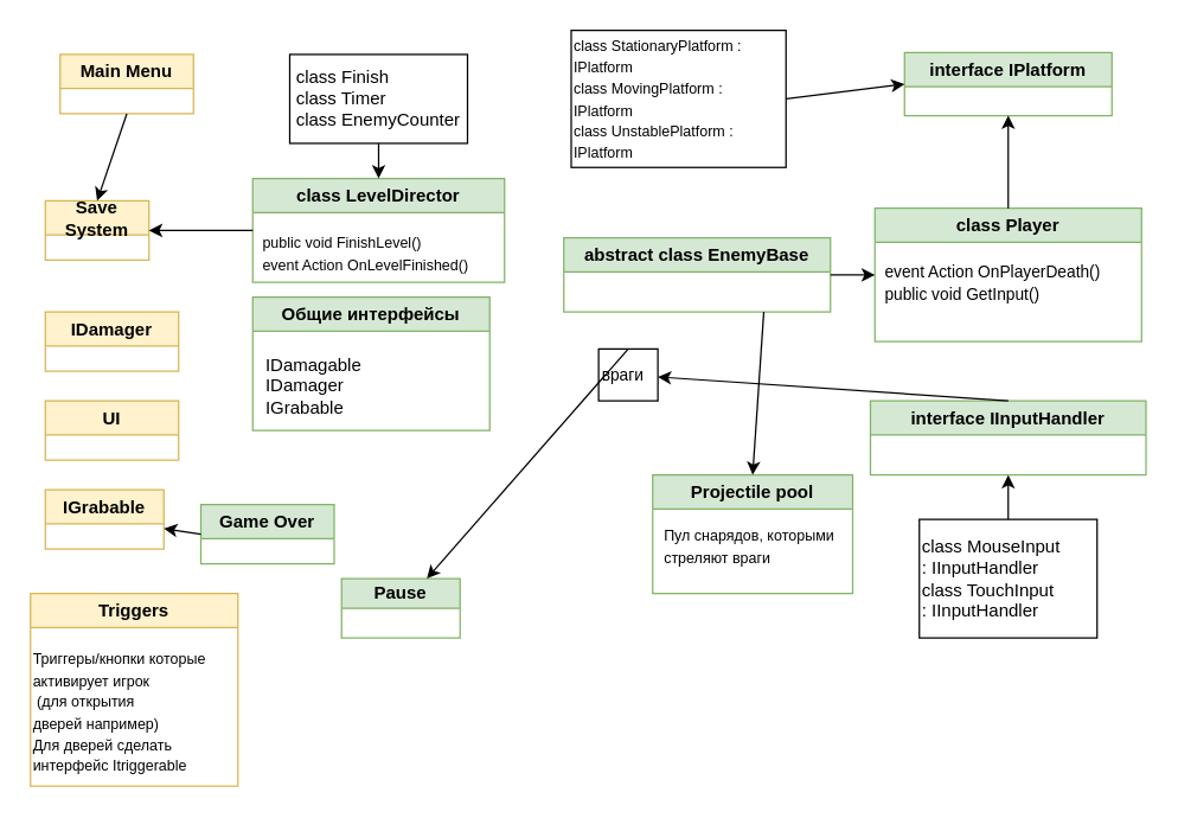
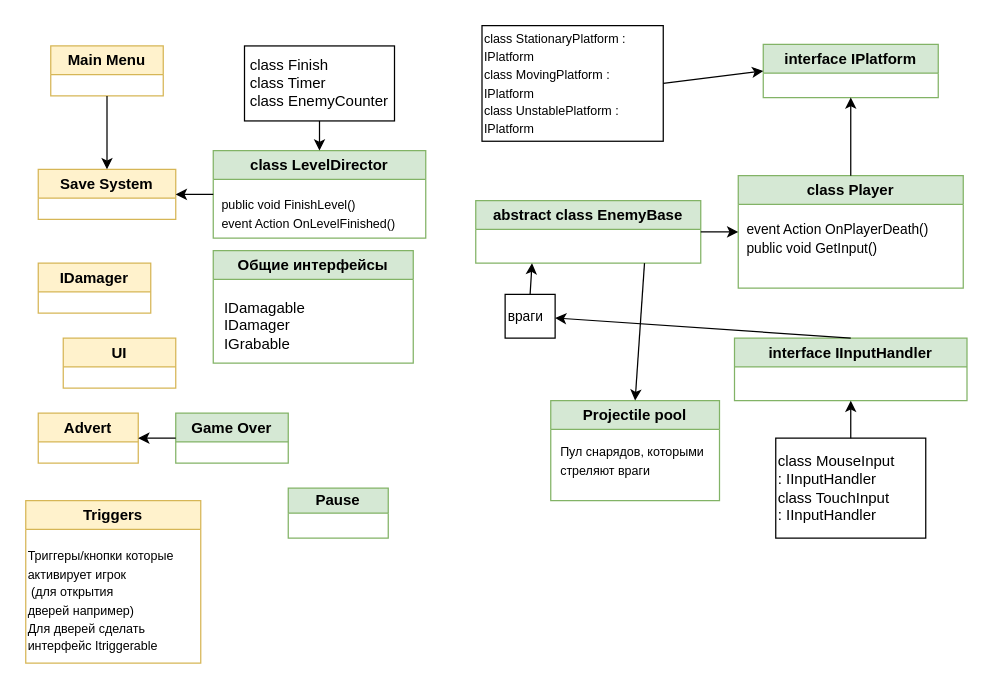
  <mxCell id="0" />
  <mxCell id="1" parent="0" />
  <mxCell id="2" value="IDamager" style="swimlane;whiteSpace=wrap;html=1;fillColor=#fff2cc;strokeColor=#d6b656;" parent="1" vertex="1"><mxGeometry x="30" y="210" width="90" height="40" as="geometry" /></mxCell>
- <mxCell id="3" value="UI" style="swimlane;whiteSpace=wrap;html=1;fillColor=#fff2cc;strokeColor=#d6b656;" parent="1" vertex="1"><mxGeometry x="30" y="270" width="90" height="40" as="geometry" /></mxCell>
+ <mxCell id="3" value="UI" style="swimlane;whiteSpace=wrap;html=1;fillColor=#fff2cc;strokeColor=#d6b656;" parent="1" vertex="1"><mxGeometry x="50" y="270" width="90" height="40" as="geometry" /></mxCell>
  <mxCell id="4" value="Main Menu" style="swimlane;whiteSpace=wrap;html=1;fillColor=#fff2cc;strokeColor=#d6b656;" parent="1" vertex="1"><mxGeometry x="40" y="36.25" width="90" height="40" as="geometry" /></mxCell>
- <mxCell id="5" value="Save System" style="swimlane;whiteSpace=wrap;html=1;fillColor=#fff2cc;strokeColor=#d6b656;" parent="1" vertex="1"><mxGeometry x="30" y="135" width="70" height="40" as="geometry" /></mxCell>
+ <mxCell id="5" value="Save System" style="swimlane;whiteSpace=wrap;html=1;fillColor=#fff2cc;strokeColor=#d6b656;" parent="1" vertex="1"><mxGeometry x="30" y="135" width="110" height="40" as="geometry" /></mxCell>
  <mxCell id="6" value="" style="endArrow=classic;html=1;rounded=0;exitX=0.5;exitY=1;exitDx=0;exitDy=0;entryX=0.5;entryY=0;entryDx=0;entryDy=0;" parent="1" source="4" target="5" edge="1"><mxGeometry width="50" height="50" relative="1" as="geometry"><mxPoint x="350" y="280" as="sourcePoint" /><mxPoint x="400" y="230" as="targetPoint" /></mxGeometry></mxCell>
- <mxCell id="7" value="IGrabable" style="swimlane;whiteSpace=wrap;html=1;fillColor=#fff2cc;strokeColor=#d6b656;" parent="1" vertex="1"><mxGeometry x="30" y="330" width="80" height="40" as="geometry" /></mxCell>
+ <mxCell id="7" value="Advert" style="swimlane;whiteSpace=wrap;html=1;fillColor=#fff2cc;strokeColor=#d6b656;" parent="1" vertex="1"><mxGeometry x="30" y="330" width="80" height="40" as="geometry" /></mxCell>
  <mxCell id="8" value="class LevelDirector" style="swimlane;whiteSpace=wrap;html=1;fillColor=#d5e8d4;strokeColor=#82b366;" parent="1" vertex="1"><mxGeometry x="170" y="120" width="170" height="70" as="geometry" /></mxCell>
  <mxCell id="9" value="&lt;div style=&quot;font-size: 11px;&quot;&gt;&lt;br&gt;&lt;/div&gt;" style="text;html=1;align=left;verticalAlign=middle;resizable=0;points=[];autosize=1;strokeColor=none;fillColor=none;" parent="8" vertex="1"><mxGeometry x="90" y="40" width="20" height="30" as="geometry" /></mxCell>
  <mxCell id="10" value="&lt;font style=&quot;font-size: 10px;&quot;&gt;public void FinishLevel()&lt;br&gt;event Action OnLevelFinished()&lt;/font&gt;" style="text;html=1;align=left;verticalAlign=middle;resizable=0;points=[];autosize=1;strokeColor=none;fillColor=none;" vertex="1" parent="8"><mxGeometry x="5" y="30" width="160" height="40" as="geometry" /></mxCell>
  <mxCell id="11" value="" style="endArrow=classic;html=1;rounded=0;entryX=1;entryY=0.5;entryDx=0;entryDy=0;exitX=0;exitY=0.5;exitDx=0;exitDy=0;" parent="1" source="8" target="5" edge="1"><mxGeometry width="50" height="50" relative="1" as="geometry"><mxPoint x="210" y="260" as="sourcePoint" /><mxPoint x="410" y="220" as="targetPoint" /></mxGeometry></mxCell>
- <mxCell id="12" value="Game Over" style="swimlane;whiteSpace=wrap;html=1;fillColor=#d5e8d4;strokeColor=#82b366;" parent="1" vertex="1"><mxGeometry x="135" y="340" width="90" height="40" as="geometry" /></mxCell>
+ <mxCell id="12" value="Game Over" style="swimlane;whiteSpace=wrap;html=1;fillColor=#d5e8d4;strokeColor=#82b366;" parent="1" vertex="1"><mxGeometry x="140" y="330" width="90" height="40" as="geometry" /></mxCell>
  <mxCell id="13" value="" style="endArrow=classic;html=1;rounded=0;exitX=0;exitY=0.5;exitDx=0;exitDy=0;" parent="1" source="12" target="7" edge="1"><mxGeometry width="50" height="50" relative="1" as="geometry"><mxPoint x="380" y="430" as="sourcePoint" /><mxPoint x="430" y="380" as="targetPoint" /></mxGeometry></mxCell>
  <mxCell id="14" value="class Player" style="swimlane;whiteSpace=wrap;html=1;fillColor=#d5e8d4;strokeColor=#82b366;" parent="1" vertex="1"><mxGeometry x="590" y="140" width="180" height="90" as="geometry" /></mxCell>
  <mxCell id="15" value="&lt;font style=&quot;font-size: 11px;&quot;&gt;event Action OnPlayerDeath()&lt;br&gt;public void GetInput()&lt;/font&gt;" style="text;html=1;align=left;verticalAlign=middle;resizable=0;points=[];autosize=1;strokeColor=none;fillColor=none;" vertex="1" parent="14"><mxGeometry x="5" y="30" width="170" height="40" as="geometry" /></mxCell>
  <mxCell id="16" value="interface IInputHandler" style="swimlane;whiteSpace=wrap;html=1;fillColor=#d5e8d4;strokeColor=#82b366;" parent="1" vertex="1"><mxGeometry x="587" y="270" width="186" height="50" as="geometry" /></mxCell>
  <mxCell id="17" value="" style="endArrow=classic;html=1;rounded=0;exitX=0.5;exitY=0;exitDx=0;exitDy=0;" parent="1" source="16" target="34" edge="1"><mxGeometry width="50" height="50" relative="1" as="geometry"><mxPoint x="400" y="50" as="sourcePoint" /><mxPoint x="700" y="260" as="targetPoint" /></mxGeometry></mxCell>
  <mxCell id="18" value="interface IPlatform" style="swimlane;whiteSpace=wrap;html=1;fillColor=#d5e8d4;strokeColor=#82b366;" parent="1" vertex="1"><mxGeometry x="610" y="35" width="140" height="42.5" as="geometry" /></mxCell>
  <mxCell id="19" value="" style="endArrow=classic;html=1;rounded=0;exitX=0.5;exitY=0;exitDx=0;exitDy=0;entryX=0.5;entryY=1;entryDx=0;entryDy=0;" parent="1" source="14" target="18" edge="1"><mxGeometry width="50" height="50" relative="1" as="geometry"><mxPoint x="380" y="180" as="sourcePoint" /><mxPoint x="430" y="130" as="targetPoint" /></mxGeometry></mxCell>
  <mxCell id="20" value="abstract class EnemyBase" style="swimlane;whiteSpace=wrap;html=1;fillColor=#d5e8d4;strokeColor=#82b366;" parent="1" vertex="1"><mxGeometry x="380" y="160" width="180" height="50" as="geometry" /></mxCell>
  <mxCell id="21" value="" style="endArrow=classic;html=1;rounded=0;exitX=1;exitY=0.5;exitDx=0;exitDy=0;entryX=0;entryY=0.5;entryDx=0;entryDy=0;" parent="1" source="20" target="14" edge="1"><mxGeometry width="50" height="50" relative="1" as="geometry"><mxPoint x="380" y="260" as="sourcePoint" /><mxPoint x="600" y="250" as="targetPoint" /></mxGeometry></mxCell>
  <mxCell id="22" value="Projectile pool" style="swimlane;whiteSpace=wrap;html=1;fillColor=#d5e8d4;strokeColor=#82b366;" parent="1" vertex="1"><mxGeometry x="440" y="320" width="135" height="80" as="geometry" /></mxCell>
  <mxCell id="23" value="&lt;font style=&quot;font-size: 10px;&quot;&gt;Пул снарядов, которыми&lt;br&gt;стреляют враги&lt;/font&gt;" style="text;html=1;align=left;verticalAlign=middle;resizable=0;points=[];autosize=1;strokeColor=none;fillColor=none;" parent="22" vertex="1"><mxGeometry x="6" y="27.5" width="140" height="40" as="geometry" /></mxCell>
  <mxCell id="24" value="" style="endArrow=classic;html=1;rounded=0;entryX=0.5;entryY=0;entryDx=0;entryDy=0;exitX=0.75;exitY=1;exitDx=0;exitDy=0;" parent="1" edge="1" target="22" source="20"><mxGeometry width="50" height="50" relative="1" as="geometry"><mxPoint x="520" y="250" as="sourcePoint" /><mxPoint x="660" y="220" as="targetPoint" /></mxGeometry></mxCell>
  <mxCell id="25" value="Общие интерфейсы" style="swimlane;whiteSpace=wrap;html=1;fillColor=#d5e8d4;strokeColor=#82b366;" parent="1" vertex="1"><mxGeometry x="170" y="200" width="160" height="90" as="geometry" /></mxCell>
  <mxCell id="26" value="&lt;div style=&quot;&quot;&gt;&lt;span style=&quot;background-color: initial;&quot;&gt;IDamagable&lt;/span&gt;&lt;/div&gt;IDamager&lt;br&gt;IGrabable" style="text;html=1;align=left;verticalAlign=middle;resizable=0;points=[];autosize=1;strokeColor=none;fillColor=none;" parent="25" vertex="1"><mxGeometry x="7" y="30" width="90" height="60" as="geometry" /></mxCell>
  <mxCell id="27" value="Triggers" style="swimlane;whiteSpace=wrap;html=1;fillColor=#fff2cc;strokeColor=#d6b656;" parent="1" vertex="1"><mxGeometry x="20" y="400" width="140" height="130" as="geometry" /></mxCell>
  <mxCell id="28" value="&lt;font style=&quot;font-size: 10px;&quot;&gt;Триггеры/кнопки которые &lt;br&gt;активирует игрок&lt;br&gt;&amp;nbsp;(для открытия &lt;br&gt;дверей например)&lt;br&gt;Для дверей сделать &lt;br&gt;интерфейс Itriggerable&lt;br&gt;&lt;/font&gt;" style="text;html=1;align=left;verticalAlign=middle;resizable=0;points=[];autosize=1;strokeColor=none;fillColor=none;" parent="27" vertex="1"><mxGeometry y="30" width="140" height="100" as="geometry" /></mxCell>
  <mxCell id="29" value="Pause" style="swimlane;whiteSpace=wrap;html=1;startSize=20;fillColor=#d5e8d4;strokeColor=#82b366;" parent="1" vertex="1"><mxGeometry x="230" y="390" width="80" height="40" as="geometry" /></mxCell>
  <mxCell id="30" value="&lt;div style=&quot;text-align: left;&quot;&gt;&lt;span style=&quot;background-color: initial;&quot;&gt;class Finish&lt;/span&gt;&lt;/div&gt;&lt;div style=&quot;text-align: left;&quot;&gt;&lt;span style=&quot;background-color: initial;&quot;&gt;class Timer&lt;/span&gt;&lt;/div&gt;&lt;div style=&quot;text-align: left;&quot;&gt;&lt;span style=&quot;background-color: initial;&quot;&gt;class EnemyCounter&lt;/span&gt;&lt;/div&gt;" style="rounded=0;whiteSpace=wrap;html=1;" vertex="1" parent="1"><mxGeometry x="195" y="36.25" width="120" height="60" as="geometry" /></mxCell>
  <mxCell id="31" value="" style="endArrow=classic;html=1;rounded=0;exitX=0.5;exitY=1;exitDx=0;exitDy=0;entryX=0.5;entryY=0;entryDx=0;entryDy=0;" edge="1" parent="1" source="30" target="8"><mxGeometry width="50" height="50" relative="1" as="geometry"><mxPoint x="330" y="235" as="sourcePoint" /><mxPoint x="490" y="285" as="targetPoint" /></mxGeometry></mxCell>
  <mxCell id="32" value="&lt;font style=&quot;font-size: 10px;&quot;&gt;class StationaryPlatform : IPlatform&lt;br&gt;class MovingPlatform : IPlatform&lt;br&gt;class UnstablePlatform : IPlatform&lt;/font&gt;" style="rounded=0;whiteSpace=wrap;html=1;align=left;" vertex="1" parent="1"><mxGeometry x="385" y="20" width="145" height="92.5" as="geometry" /></mxCell>
  <mxCell id="33" value="" style="endArrow=classic;html=1;rounded=0;exitX=1;exitY=0.5;exitDx=0;exitDy=0;entryX=0;entryY=0.5;entryDx=0;entryDy=0;" edge="1" parent="1" source="32" target="18"><mxGeometry width="50" height="50" relative="1" as="geometry"><mxPoint x="380" y="310" as="sourcePoint" /><mxPoint x="430" y="260" as="targetPoint" /></mxGeometry></mxCell>
  <mxCell id="34" value="&lt;font style=&quot;font-size: 11px;&quot;&gt;враги&lt;/font&gt;" style="rounded=0;whiteSpace=wrap;html=1;align=left;" vertex="1" parent="1"><mxGeometry x="403.5" y="235" width="40" height="35" as="geometry" /></mxCell>
- <mxCell id="35" value="" style="endArrow=classic;html=1;rounded=0;exitX=0.5;exitY=0;exitDx=0;exitDy=0;" edge="1" parent="1" source="34" target="29"><mxGeometry width="50" height="50" relative="1" as="geometry"><mxPoint x="450" y="230" as="sourcePoint" /><mxPoint x="500" y="180" as="targetPoint" /></mxGeometry></mxCell>
+ <mxCell id="35" value="" style="endArrow=classic;html=1;rounded=0;exitX=0.5;exitY=0;exitDx=0;exitDy=0;entryX=0.25;entryY=1;entryDx=0;entryDy=0;" edge="1" parent="1" source="34" target="20"><mxGeometry width="50" height="50" relative="1" as="geometry"><mxPoint x="450" y="230" as="sourcePoint" /><mxPoint x="500" y="180" as="targetPoint" /></mxGeometry></mxCell>
  <mxCell id="36" value="class MouseInput :&amp;nbsp;IInputHandler&lt;br&gt;class TouchInput :&amp;nbsp;IInputHandler" style="rounded=0;whiteSpace=wrap;html=1;align=left;" vertex="1" parent="1"><mxGeometry x="620" y="350" width="120" height="80" as="geometry" /></mxCell>
  <mxCell id="37" value="" style="endArrow=classic;html=1;rounded=0;exitX=0.5;exitY=0;exitDx=0;exitDy=0;entryX=0.5;entryY=1;entryDx=0;entryDy=0;" edge="1" parent="1" source="36" target="16"><mxGeometry width="50" height="50" relative="1" as="geometry"><mxPoint x="450" y="330" as="sourcePoint" /><mxPoint x="500" y="280" as="targetPoint" /></mxGeometry></mxCell>
